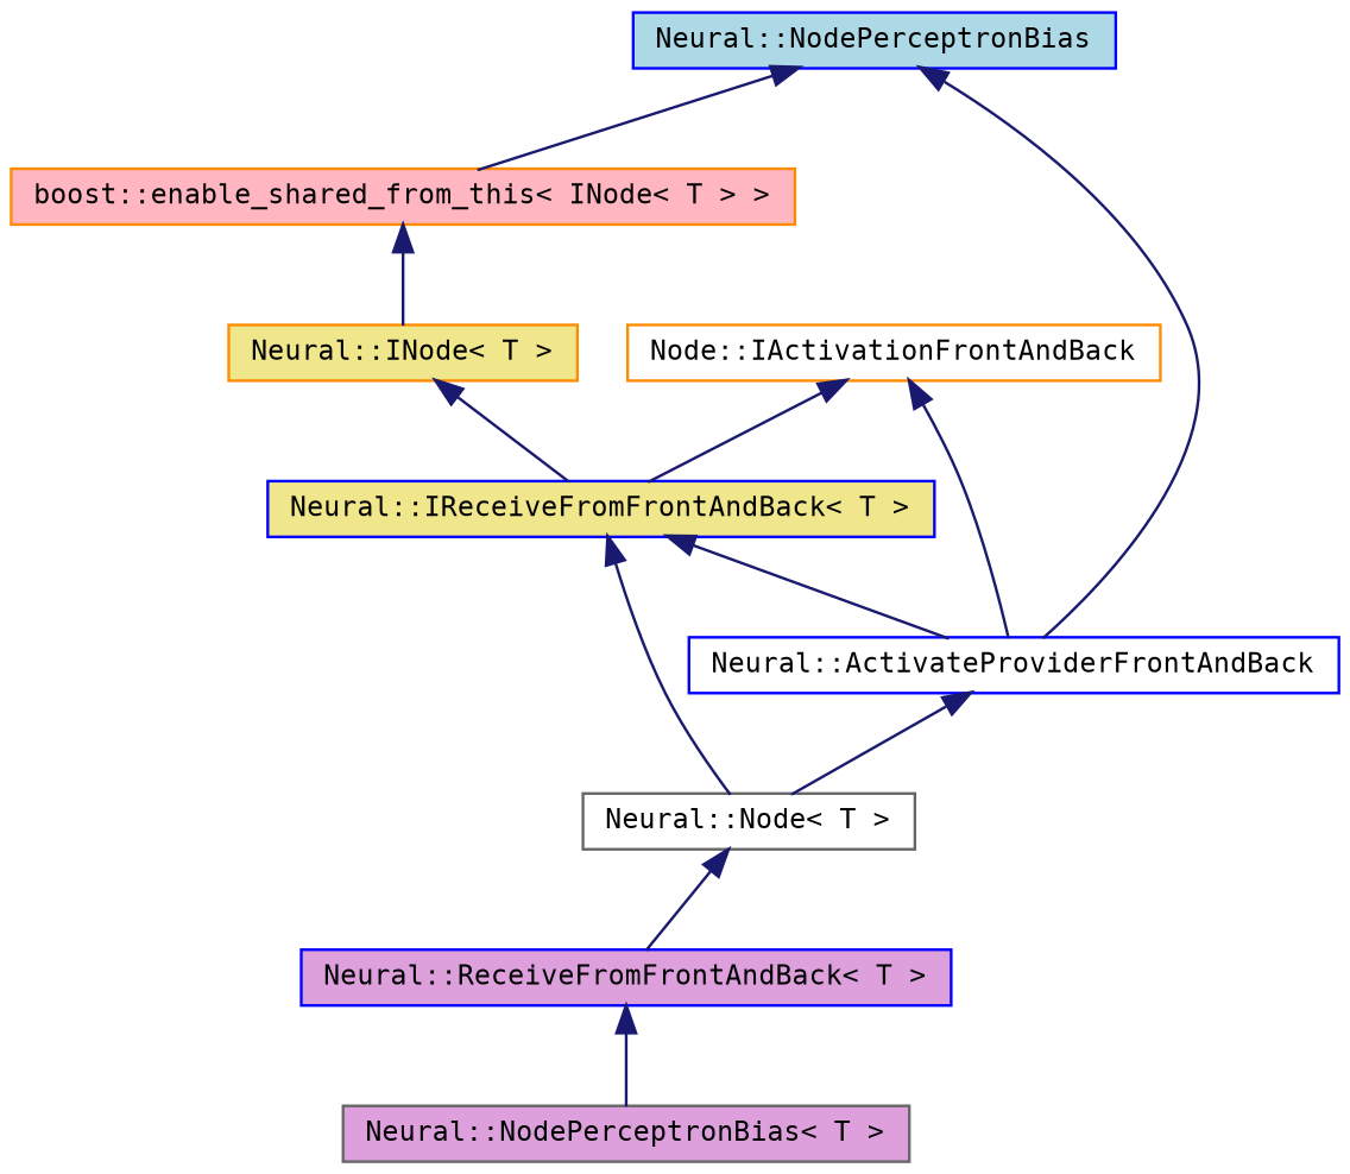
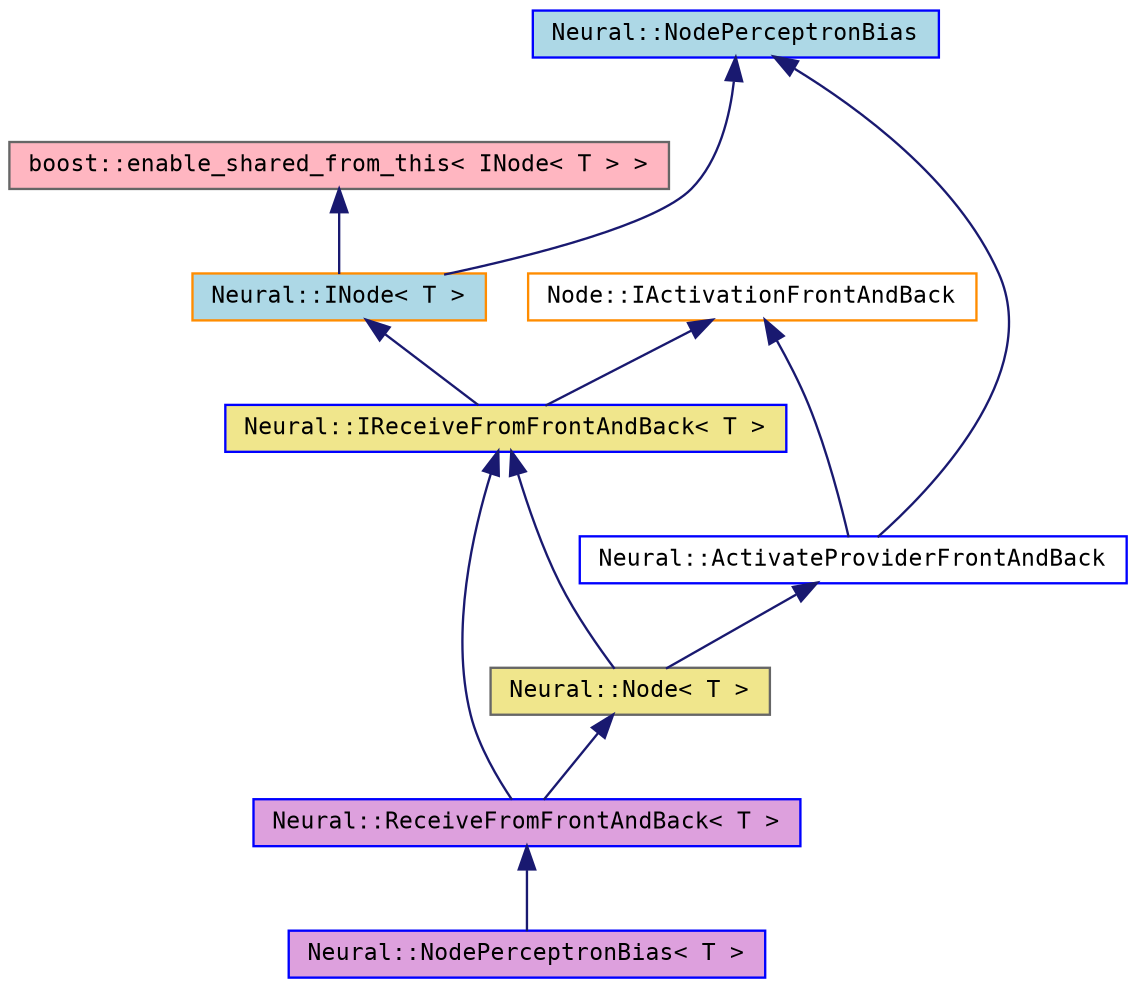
  digraph {
    fontname="DejaVu Sans Mono"
    node [color=blue fillcolor=plum fontname="DejaVu Sans Mono" fontsize=10 shape=record style=filled]
    edge [color=midnightblue dir=back fontname="DejaVu Sans Mono" fontsize=10 labelfontname=Helvetica labelfontsize=10 style=solid]
-   n1 [color=gray40 fontcolor=black height=0.2 label="Neural::NodePerceptronBias\< T \>" width=0.4]
+   n1 [fontcolor=black height=0.2 label="Neural::NodePerceptronBias\< T \>" width=0.4]
    n2 [height=0.2 label="Neural::ReceiveFromFrontAndBack\< T \>" width=0.4]
-   n3 [color=gray40 fillcolor=white height=0.2 label="Neural::Node\< T \>" width=0.4]
+   n3 [color=gray40 fillcolor=khaki height=0.2 label="Neural::Node\< T \>" width=0.4]
    n4 [fillcolor=khaki height=0.2 label="Neural::IReceiveFromFrontAndBack\< T \>" width=0.4]
-   n5 [color=darkorange fillcolor=khaki height=0.2 label="Neural::INode\< T \>" width=0.4]
-   n6 [color=darkorange fillcolor=lightpink height=0.2 label="boost::enable_shared_from_this\< INode\< T \> \>" width=0.4]
+   n5 [color=darkorange fillcolor=lightblue height=0.2 label="Neural::INode\< T \>" width=0.4]
+   n6 [color=gray40 fillcolor=lightpink height=0.2 label="boost::enable_shared_from_this\< INode\< T \> \>" width=0.4]
    n7 [fillcolor=lightblue height=0.2 label="Neural::NodePerceptronBias" width=0.4]
    n8 [fillcolor=white height=0.2 label="Neural::ActivateProviderFrontAndBack" width=0.4]
    n9 [color=darkorange fillcolor=white height=0.2 label="Node::IActivationFrontAndBack" width=0.4]
    n2 -> n1
    n3 -> n2
-   n4 -> n8
+   n4 -> n2
    n4 -> n3
    n5 -> n4
    n6 -> n5
-   n7 -> n6
+   n7 -> n5
    n7 -> n8
    n8 -> n3
    n9 -> n4
    n9 -> n8
  }
